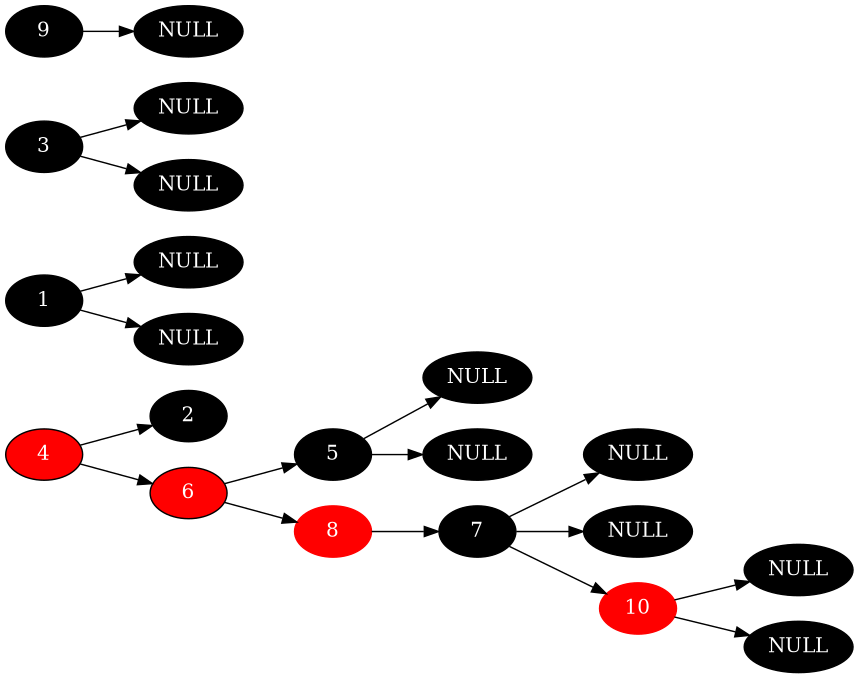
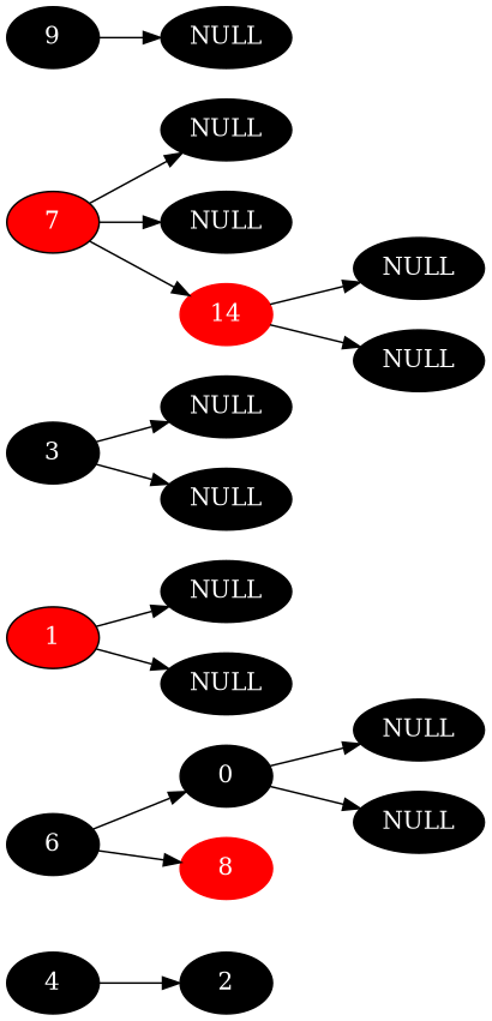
  digraph {
    rankdir=LR
    node [color=black fontcolor=white style=filled]
-   n1 [label=4 fillcolor=red]
+   n1 [label=4]
    n2 [label=2]
-   n3 [label=6 fillcolor=red]
-   n4 [label=5]
+   n3 [label=6]
+   n4 [label=0]
    n5 [color=red label=8]
-   n6 [label=1]
+   n6 [label=1 fillcolor=red]
    n7 [label=NULL]
    n8 [label=NULL]
    n9 [label=3]
    n10 [label=NULL]
    n11 [label=NULL]
    n12 [label=NULL]
    n13 [label=NULL]
-   n14 [label=7]
+   n14 [label=7 fillcolor=red]
    n15 [label=NULL]
    n16 [label=NULL]
-   n17 [color=red label=10]
+   n17 [color=red label=14]
    n18 [label=9]
    n19 [label=NULL]
    n20 [label=NULL]
    n21 [label=NULL]
    n1 -> n2
-   n1 -> n3
    n3 -> n4
    n3 -> n5
    n4 -> n12
    n4 -> n13
-   n5 -> n14
    n6 -> n7
    n6 -> n8
    n9 -> n10
    n9 -> n11
    n14 -> n15
    n14 -> n16
    n14 -> n17
    n17 -> n20
    n17 -> n21
    n18 -> n19
  }
